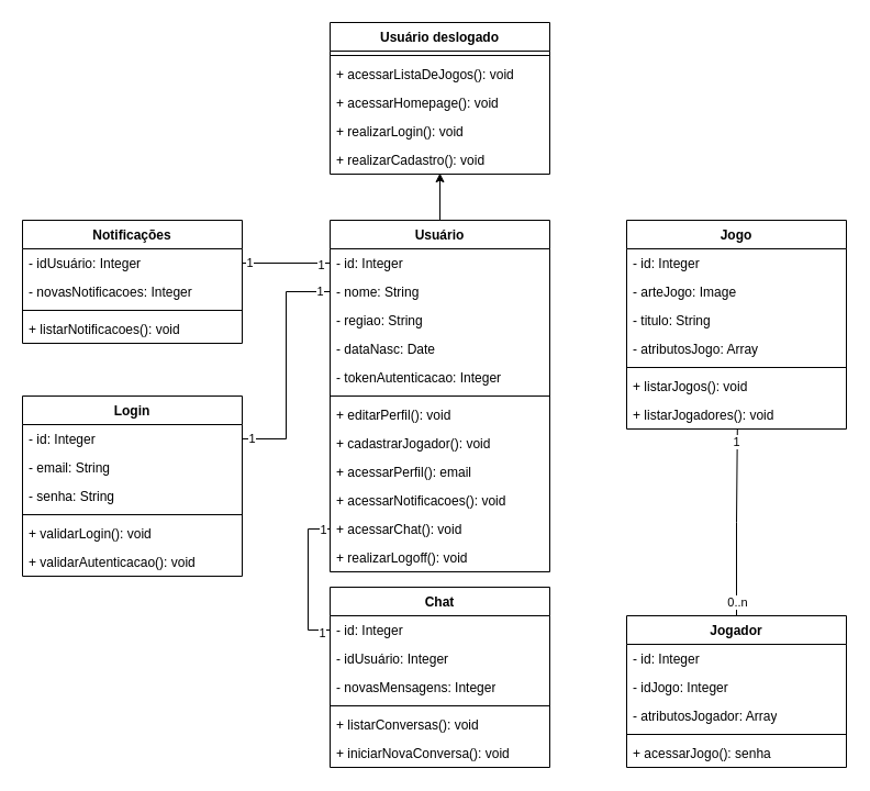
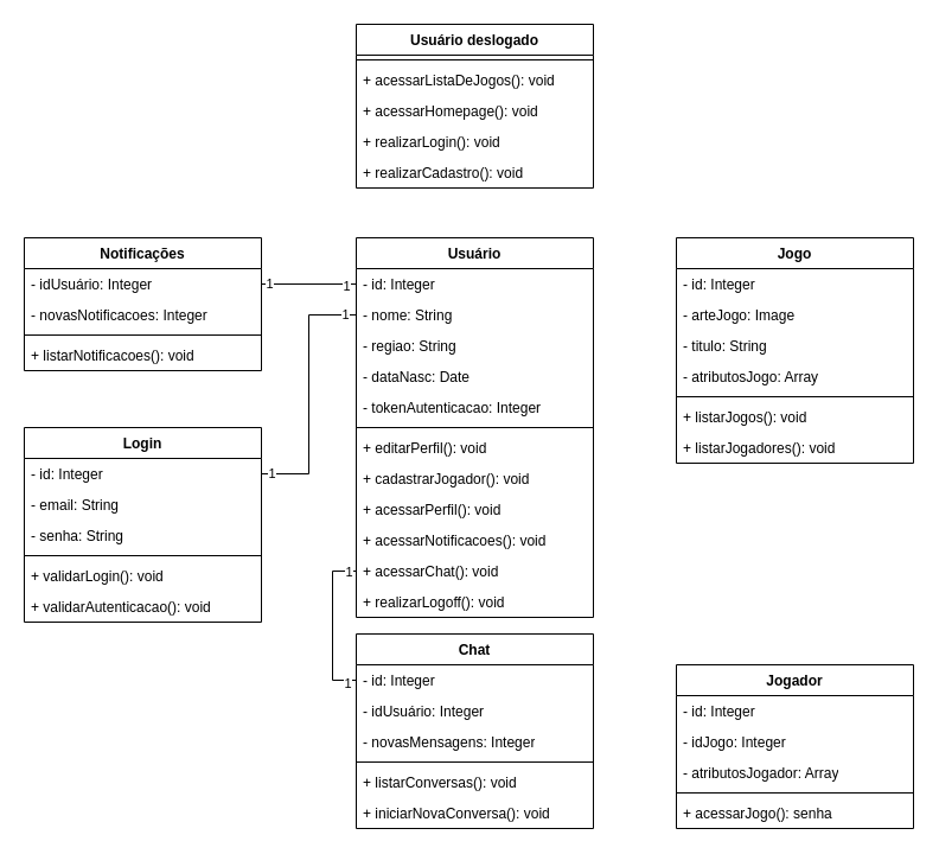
  <mxCell id="0" />
  <mxCell id="1" parent="0" />
  <mxCell id="2" value="Notificações" style="swimlane;fontStyle=1;align=center;verticalAlign=top;childLayout=stackLayout;horizontal=1;startSize=26;horizontalStack=0;resizeParent=1;resizeParentMax=0;resizeLast=0;collapsible=1;marginBottom=0;whiteSpace=wrap;html=1;" parent="1" vertex="1"><mxGeometry x="20" y="200" width="200" height="112" as="geometry" /></mxCell>
  <mxCell id="3" value="- idUsuário: Integer" style="text;strokeColor=none;fillColor=none;align=left;verticalAlign=top;spacingLeft=4;spacingRight=4;overflow=hidden;rotatable=0;points=[[0,0.5],[1,0.5]];portConstraint=eastwest;whiteSpace=wrap;html=1;" parent="2" vertex="1"><mxGeometry y="26" width="200" height="26" as="geometry" /></mxCell>
  <mxCell id="4" value="- novasNotificacoes: Integer" style="text;strokeColor=none;fillColor=none;align=left;verticalAlign=top;spacingLeft=4;spacingRight=4;overflow=hidden;rotatable=0;points=[[0,0.5],[1,0.5]];portConstraint=eastwest;whiteSpace=wrap;html=1;" parent="2" vertex="1"><mxGeometry y="52" width="200" height="26" as="geometry" /></mxCell>
  <mxCell id="5" value="" style="line;strokeWidth=1;fillColor=none;align=left;verticalAlign=middle;spacingTop=-1;spacingLeft=3;spacingRight=3;rotatable=0;labelPosition=right;points=[];portConstraint=eastwest;strokeColor=inherit;" parent="2" vertex="1"><mxGeometry y="78" width="200" height="8" as="geometry" /></mxCell>
  <mxCell id="6" value="+ listarNotificacoes(): void" style="text;strokeColor=none;fillColor=none;align=left;verticalAlign=top;spacingLeft=4;spacingRight=4;overflow=hidden;rotatable=0;points=[[0,0.5],[1,0.5]];portConstraint=eastwest;whiteSpace=wrap;html=1;" parent="2" vertex="1"><mxGeometry y="86" width="200" height="26" as="geometry" /></mxCell>
  <mxCell id="7" style="edgeStyle=orthogonalEdgeStyle;rounded=0;orthogonalLoop=1;jettySize=auto;html=1;exitX=0;exitY=0.5;exitDx=0;exitDy=0;entryX=0;entryY=0.5;entryDx=0;entryDy=0;endArrow=none;endFill=0;" edge="1" parent="1" source="11" target="37"><mxGeometry relative="1" as="geometry" /></mxCell>
  <mxCell id="8" value="1" style="edgeLabel;html=1;align=center;verticalAlign=middle;resizable=0;points=[];" vertex="1" connectable="0" parent="7"><mxGeometry x="-0.73" y="-1" relative="1" as="geometry"><mxPoint x="10" y="3" as="offset" /></mxGeometry></mxCell>
  <mxCell id="9" value="1" style="edgeLabel;html=1;align=center;verticalAlign=middle;resizable=0;points=[];" vertex="1" connectable="0" parent="7"><mxGeometry x="0.71" relative="1" as="geometry"><mxPoint x="12" as="offset" /></mxGeometry></mxCell>
  <mxCell id="10" value="Chat" style="swimlane;fontStyle=1;align=center;verticalAlign=top;childLayout=stackLayout;horizontal=1;startSize=26;horizontalStack=0;resizeParent=1;resizeParentMax=0;resizeLast=0;collapsible=1;marginBottom=0;whiteSpace=wrap;html=1;" parent="1" vertex="1"><mxGeometry x="300" y="534" width="200" height="164" as="geometry" /></mxCell>
  <mxCell id="11" value="- id: Integer" style="text;strokeColor=none;fillColor=none;align=left;verticalAlign=top;spacingLeft=4;spacingRight=4;overflow=hidden;rotatable=0;points=[[0,0.5],[1,0.5]];portConstraint=eastwest;whiteSpace=wrap;html=1;" parent="10" vertex="1"><mxGeometry y="26" width="200" height="26" as="geometry" /></mxCell>
  <mxCell id="12" value="- idUsuário: Integer" style="text;strokeColor=none;fillColor=none;align=left;verticalAlign=top;spacingLeft=4;spacingRight=4;overflow=hidden;rotatable=0;points=[[0,0.5],[1,0.5]];portConstraint=eastwest;whiteSpace=wrap;html=1;" parent="10" vertex="1"><mxGeometry y="52" width="200" height="26" as="geometry" /></mxCell>
  <mxCell id="13" value="- novasMensagens: Integer" style="text;strokeColor=none;fillColor=none;align=left;verticalAlign=top;spacingLeft=4;spacingRight=4;overflow=hidden;rotatable=0;points=[[0,0.5],[1,0.5]];portConstraint=eastwest;whiteSpace=wrap;html=1;" parent="10" vertex="1"><mxGeometry y="78" width="200" height="26" as="geometry" /></mxCell>
  <mxCell id="14" value="" style="line;strokeWidth=1;fillColor=none;align=left;verticalAlign=middle;spacingTop=-1;spacingLeft=3;spacingRight=3;rotatable=0;labelPosition=right;points=[];portConstraint=eastwest;strokeColor=inherit;" parent="10" vertex="1"><mxGeometry y="104" width="200" height="8" as="geometry" /></mxCell>
  <mxCell id="15" value="+ listarConversas(): void" style="text;strokeColor=none;fillColor=none;align=left;verticalAlign=top;spacingLeft=4;spacingRight=4;overflow=hidden;rotatable=0;points=[[0,0.5],[1,0.5]];portConstraint=eastwest;whiteSpace=wrap;html=1;" parent="10" vertex="1"><mxGeometry y="112" width="200" height="26" as="geometry" /></mxCell>
  <mxCell id="16" value="+ iniciarNovaConversa(): void" style="text;strokeColor=none;fillColor=none;align=left;verticalAlign=top;spacingLeft=4;spacingRight=4;overflow=hidden;rotatable=0;points=[[0,0.5],[1,0.5]];portConstraint=eastwest;whiteSpace=wrap;html=1;" parent="10" vertex="1"><mxGeometry y="138" width="200" height="26" as="geometry" /></mxCell>
  <mxCell id="17" value="Jogo" style="swimlane;fontStyle=1;align=center;verticalAlign=top;childLayout=stackLayout;horizontal=1;startSize=26;horizontalStack=0;resizeParent=1;resizeParentMax=0;resizeLast=0;collapsible=1;marginBottom=0;whiteSpace=wrap;html=1;" parent="1" vertex="1"><mxGeometry x="570" y="200" width="200" height="190" as="geometry" /></mxCell>
  <mxCell id="18" value="- id: Integer" style="text;strokeColor=none;fillColor=none;align=left;verticalAlign=top;spacingLeft=4;spacingRight=4;overflow=hidden;rotatable=0;points=[[0,0.5],[1,0.5]];portConstraint=eastwest;whiteSpace=wrap;html=1;" parent="17" vertex="1"><mxGeometry y="26" width="200" height="26" as="geometry" /></mxCell>
  <mxCell id="19" value="- arteJogo: Image" style="text;strokeColor=none;fillColor=none;align=left;verticalAlign=top;spacingLeft=4;spacingRight=4;overflow=hidden;rotatable=0;points=[[0,0.5],[1,0.5]];portConstraint=eastwest;whiteSpace=wrap;html=1;" parent="17" vertex="1"><mxGeometry y="52" width="200" height="26" as="geometry" /></mxCell>
  <mxCell id="20" value="- titulo: String" style="text;strokeColor=none;fillColor=none;align=left;verticalAlign=top;spacingLeft=4;spacingRight=4;overflow=hidden;rotatable=0;points=[[0,0.5],[1,0.5]];portConstraint=eastwest;whiteSpace=wrap;html=1;" parent="17" vertex="1"><mxGeometry y="78" width="200" height="26" as="geometry" /></mxCell>
  <mxCell id="21" value="- atributosJogo: Array" style="text;strokeColor=none;fillColor=none;align=left;verticalAlign=top;spacingLeft=4;spacingRight=4;overflow=hidden;rotatable=0;points=[[0,0.5],[1,0.5]];portConstraint=eastwest;whiteSpace=wrap;html=1;" vertex="1" parent="17"><mxGeometry y="104" width="200" height="26" as="geometry" /></mxCell>
  <mxCell id="22" value="" style="line;strokeWidth=1;fillColor=none;align=left;verticalAlign=middle;spacingTop=-1;spacingLeft=3;spacingRight=3;rotatable=0;labelPosition=right;points=[];portConstraint=eastwest;strokeColor=inherit;" parent="17" vertex="1"><mxGeometry y="130" width="200" height="8" as="geometry" /></mxCell>
  <mxCell id="23" value="+ listarJogos(): void" style="text;strokeColor=none;fillColor=none;align=left;verticalAlign=top;spacingLeft=4;spacingRight=4;overflow=hidden;rotatable=0;points=[[0,0.5],[1,0.5]];portConstraint=eastwest;whiteSpace=wrap;html=1;" parent="17" vertex="1"><mxGeometry y="138" width="200" height="26" as="geometry" /></mxCell>
  <mxCell id="24" value="+ listarJogadores(): void" style="text;strokeColor=none;fillColor=none;align=left;verticalAlign=top;spacingLeft=4;spacingRight=4;overflow=hidden;rotatable=0;points=[[0,0.5],[1,0.5]];portConstraint=eastwest;whiteSpace=wrap;html=1;" parent="17" vertex="1"><mxGeometry y="164" width="200" height="26" as="geometry" /></mxCell>
- <mxCell id="25" style="edgeStyle=orthogonalEdgeStyle;rounded=0;orthogonalLoop=1;jettySize=auto;html=1;exitX=0.5;exitY=0;exitDx=0;exitDy=0;entryX=0.5;entryY=0.966;entryDx=0;entryDy=0;entryPerimeter=0;" edge="1" parent="1" source="26" target="44"><mxGeometry relative="1" as="geometry" /></mxCell>
  <mxCell id="26" value="Usuário" style="swimlane;fontStyle=1;align=center;verticalAlign=top;childLayout=stackLayout;horizontal=1;startSize=26;horizontalStack=0;resizeParent=1;resizeParentMax=0;resizeLast=0;collapsible=1;marginBottom=0;whiteSpace=wrap;html=1;" parent="1" vertex="1"><mxGeometry x="300" y="200" width="200" height="320" as="geometry" /></mxCell>
  <mxCell id="27" value="- id: Integer" style="text;strokeColor=none;fillColor=none;align=left;verticalAlign=top;spacingLeft=4;spacingRight=4;overflow=hidden;rotatable=0;points=[[0,0.5],[1,0.5]];portConstraint=eastwest;whiteSpace=wrap;html=1;" parent="26" vertex="1"><mxGeometry y="26" width="200" height="26" as="geometry" /></mxCell>
  <mxCell id="28" value="- nome: String" style="text;strokeColor=none;fillColor=none;align=left;verticalAlign=top;spacingLeft=4;spacingRight=4;overflow=hidden;rotatable=0;points=[[0,0.5],[1,0.5]];portConstraint=eastwest;whiteSpace=wrap;html=1;" parent="26" vertex="1"><mxGeometry y="52" width="200" height="26" as="geometry" /></mxCell>
  <mxCell id="29" value="- regiao: String" style="text;strokeColor=none;fillColor=none;align=left;verticalAlign=top;spacingLeft=4;spacingRight=4;overflow=hidden;rotatable=0;points=[[0,0.5],[1,0.5]];portConstraint=eastwest;whiteSpace=wrap;html=1;" parent="26" vertex="1"><mxGeometry y="78" width="200" height="26" as="geometry" /></mxCell>
  <mxCell id="30" value="- dataNasc: Date" style="text;strokeColor=none;fillColor=none;align=left;verticalAlign=top;spacingLeft=4;spacingRight=4;overflow=hidden;rotatable=0;points=[[0,0.5],[1,0.5]];portConstraint=eastwest;whiteSpace=wrap;html=1;" parent="26" vertex="1"><mxGeometry y="104" width="200" height="26" as="geometry" /></mxCell>
  <mxCell id="31" value="- tokenAutenticacao: Integer" style="text;strokeColor=none;fillColor=none;align=left;verticalAlign=top;spacingLeft=4;spacingRight=4;overflow=hidden;rotatable=0;points=[[0,0.5],[1,0.5]];portConstraint=eastwest;whiteSpace=wrap;html=1;" vertex="1" parent="26"><mxGeometry y="130" width="200" height="26" as="geometry" /></mxCell>
  <mxCell id="32" value="" style="line;strokeWidth=1;fillColor=none;align=left;verticalAlign=middle;spacingTop=-1;spacingLeft=3;spacingRight=3;rotatable=0;labelPosition=right;points=[];portConstraint=eastwest;strokeColor=inherit;" parent="26" vertex="1"><mxGeometry y="156" width="200" height="8" as="geometry" /></mxCell>
  <mxCell id="33" value="+ editarPerfil(): void" style="text;strokeColor=none;fillColor=none;align=left;verticalAlign=top;spacingLeft=4;spacingRight=4;overflow=hidden;rotatable=0;points=[[0,0.5],[1,0.5]];portConstraint=eastwest;whiteSpace=wrap;html=1;" parent="26" vertex="1"><mxGeometry y="164" width="200" height="26" as="geometry" /></mxCell>
  <mxCell id="34" value="+ cadastrarJogador(): void" style="text;strokeColor=none;fillColor=none;align=left;verticalAlign=top;spacingLeft=4;spacingRight=4;overflow=hidden;rotatable=0;points=[[0,0.5],[1,0.5]];portConstraint=eastwest;whiteSpace=wrap;html=1;" parent="26" vertex="1"><mxGeometry y="190" width="200" height="26" as="geometry" /></mxCell>
- <mxCell id="35" value="+ acessarPerfil(): email" style="text;strokeColor=none;fillColor=none;align=left;verticalAlign=top;spacingLeft=4;spacingRight=4;overflow=hidden;rotatable=0;points=[[0,0.5],[1,0.5]];portConstraint=eastwest;whiteSpace=wrap;html=1;" parent="26" vertex="1"><mxGeometry y="216" width="200" height="26" as="geometry" /></mxCell>
+ <mxCell id="35" value="+ acessarPerfil(): void" style="text;strokeColor=none;fillColor=none;align=left;verticalAlign=top;spacingLeft=4;spacingRight=4;overflow=hidden;rotatable=0;points=[[0,0.5],[1,0.5]];portConstraint=eastwest;whiteSpace=wrap;html=1;" parent="26" vertex="1"><mxGeometry y="216" width="200" height="26" as="geometry" /></mxCell>
  <mxCell id="36" value="+ acessarNotificacoes(): void" style="text;strokeColor=none;fillColor=none;align=left;verticalAlign=top;spacingLeft=4;spacingRight=4;overflow=hidden;rotatable=0;points=[[0,0.5],[1,0.5]];portConstraint=eastwest;whiteSpace=wrap;html=1;" parent="26" vertex="1"><mxGeometry y="242" width="200" height="26" as="geometry" /></mxCell>
  <mxCell id="37" value="+ acessarChat(): void" style="text;strokeColor=none;fillColor=none;align=left;verticalAlign=top;spacingLeft=4;spacingRight=4;overflow=hidden;rotatable=0;points=[[0,0.5],[1,0.5]];portConstraint=eastwest;whiteSpace=wrap;html=1;" parent="26" vertex="1"><mxGeometry y="268" width="200" height="26" as="geometry" /></mxCell>
  <mxCell id="38" value="+ realizarLogoff(): void" style="text;strokeColor=none;fillColor=none;align=left;verticalAlign=top;spacingLeft=4;spacingRight=4;overflow=hidden;rotatable=0;points=[[0,0.5],[1,0.5]];portConstraint=eastwest;whiteSpace=wrap;html=1;" parent="26" vertex="1"><mxGeometry y="294" width="200" height="26" as="geometry" /></mxCell>
  <mxCell id="39" value="Usuário deslogado" style="swimlane;fontStyle=1;align=center;verticalAlign=top;childLayout=stackLayout;horizontal=1;startSize=26;horizontalStack=0;resizeParent=1;resizeParentMax=0;resizeLast=0;collapsible=1;marginBottom=0;whiteSpace=wrap;html=1;" parent="1" vertex="1"><mxGeometry x="300" y="20" width="200" height="138" as="geometry" /></mxCell>
  <mxCell id="40" value="" style="line;strokeWidth=1;fillColor=none;align=left;verticalAlign=middle;spacingTop=-1;spacingLeft=3;spacingRight=3;rotatable=0;labelPosition=right;points=[];portConstraint=eastwest;strokeColor=inherit;" parent="39" vertex="1"><mxGeometry y="26" width="200" height="8" as="geometry" /></mxCell>
  <mxCell id="41" value="+ acessarListaDeJogos(): void" style="text;strokeColor=none;fillColor=none;align=left;verticalAlign=top;spacingLeft=4;spacingRight=4;overflow=hidden;rotatable=0;points=[[0,0.5],[1,0.5]];portConstraint=eastwest;whiteSpace=wrap;html=1;" parent="39" vertex="1"><mxGeometry y="34" width="200" height="26" as="geometry" /></mxCell>
  <mxCell id="42" value="+ acessarHomepage(): void" style="text;strokeColor=none;fillColor=none;align=left;verticalAlign=top;spacingLeft=4;spacingRight=4;overflow=hidden;rotatable=0;points=[[0,0.5],[1,0.5]];portConstraint=eastwest;whiteSpace=wrap;html=1;" parent="39" vertex="1"><mxGeometry y="60" width="200" height="26" as="geometry" /></mxCell>
  <mxCell id="43" value="+ realizarLogin(): void" style="text;strokeColor=none;fillColor=none;align=left;verticalAlign=top;spacingLeft=4;spacingRight=4;overflow=hidden;rotatable=0;points=[[0,0.5],[1,0.5]];portConstraint=eastwest;whiteSpace=wrap;html=1;" parent="39" vertex="1"><mxGeometry y="86" width="200" height="26" as="geometry" /></mxCell>
  <mxCell id="44" value="+ realizarCadastro(): void" style="text;strokeColor=none;fillColor=none;align=left;verticalAlign=top;spacingLeft=4;spacingRight=4;overflow=hidden;rotatable=0;points=[[0,0.5],[1,0.5]];portConstraint=eastwest;whiteSpace=wrap;html=1;" parent="39" vertex="1"><mxGeometry y="112" width="200" height="26" as="geometry" /></mxCell>
  <mxCell id="45" value="Login" style="swimlane;fontStyle=1;align=center;verticalAlign=top;childLayout=stackLayout;horizontal=1;startSize=26;horizontalStack=0;resizeParent=1;resizeParentMax=0;resizeLast=0;collapsible=1;marginBottom=0;whiteSpace=wrap;html=1;" parent="1" vertex="1"><mxGeometry x="20" y="360" width="200" height="164" as="geometry" /></mxCell>
  <mxCell id="46" value="- id: Integer" style="text;strokeColor=none;fillColor=none;align=left;verticalAlign=top;spacingLeft=4;spacingRight=4;overflow=hidden;rotatable=0;points=[[0,0.5],[1,0.5]];portConstraint=eastwest;whiteSpace=wrap;html=1;" parent="45" vertex="1"><mxGeometry y="26" width="200" height="26" as="geometry" /></mxCell>
  <mxCell id="47" value="- email: String" style="text;strokeColor=none;fillColor=none;align=left;verticalAlign=top;spacingLeft=4;spacingRight=4;overflow=hidden;rotatable=0;points=[[0,0.5],[1,0.5]];portConstraint=eastwest;whiteSpace=wrap;html=1;" parent="45" vertex="1"><mxGeometry y="52" width="200" height="26" as="geometry" /></mxCell>
  <mxCell id="48" value="- senha: String" style="text;strokeColor=none;fillColor=none;align=left;verticalAlign=top;spacingLeft=4;spacingRight=4;overflow=hidden;rotatable=0;points=[[0,0.5],[1,0.5]];portConstraint=eastwest;whiteSpace=wrap;html=1;" parent="45" vertex="1"><mxGeometry y="78" width="200" height="26" as="geometry" /></mxCell>
  <mxCell id="49" value="" style="line;strokeWidth=1;fillColor=none;align=left;verticalAlign=middle;spacingTop=-1;spacingLeft=3;spacingRight=3;rotatable=0;labelPosition=right;points=[];portConstraint=eastwest;strokeColor=inherit;" parent="45" vertex="1"><mxGeometry y="104" width="200" height="8" as="geometry" /></mxCell>
  <mxCell id="50" value="+ validarLogin(): void" style="text;strokeColor=none;fillColor=none;align=left;verticalAlign=top;spacingLeft=4;spacingRight=4;overflow=hidden;rotatable=0;points=[[0,0.5],[1,0.5]];portConstraint=eastwest;whiteSpace=wrap;html=1;" parent="45" vertex="1"><mxGeometry y="112" width="200" height="26" as="geometry" /></mxCell>
  <mxCell id="51" value="+ validarAutenticacao(): void" style="text;strokeColor=none;fillColor=none;align=left;verticalAlign=top;spacingLeft=4;spacingRight=4;overflow=hidden;rotatable=0;points=[[0,0.5],[1,0.5]];portConstraint=eastwest;whiteSpace=wrap;html=1;" parent="45" vertex="1"><mxGeometry y="138" width="200" height="26" as="geometry" /></mxCell>
  <mxCell id="52" style="rounded=0;orthogonalLoop=1;jettySize=auto;html=1;exitX=1;exitY=0.5;exitDx=0;exitDy=0;entryX=0;entryY=0.5;entryDx=0;entryDy=0;endArrow=none;endFill=0;" edge="1" parent="1" source="3" target="27"><mxGeometry relative="1" as="geometry" /></mxCell>
  <mxCell id="53" value="1" style="edgeLabel;html=1;align=center;verticalAlign=middle;resizable=0;points=[];" vertex="1" connectable="0" parent="52"><mxGeometry x="-0.738" y="-1" relative="1" as="geometry"><mxPoint x="-4" y="-2" as="offset" /></mxGeometry></mxCell>
  <mxCell id="54" value="1" style="edgeLabel;html=1;align=center;verticalAlign=middle;resizable=0;points=[];" vertex="1" connectable="0" parent="52"><mxGeometry x="0.775" y="-1" relative="1" as="geometry"><mxPoint as="offset" /></mxGeometry></mxCell>
  <mxCell id="55" style="edgeStyle=orthogonalEdgeStyle;rounded=0;orthogonalLoop=1;jettySize=auto;html=1;exitX=1;exitY=0.5;exitDx=0;exitDy=0;entryX=0;entryY=0.5;entryDx=0;entryDy=0;endArrow=none;endFill=0;" edge="1" parent="1" source="46" target="28"><mxGeometry relative="1" as="geometry" /></mxCell>
  <mxCell id="56" value="1" style="edgeLabel;html=1;align=center;verticalAlign=middle;resizable=0;points=[];" vertex="1" connectable="0" parent="55"><mxGeometry x="-0.891" relative="1" as="geometry"><mxPoint x="-4" y="-1" as="offset" /></mxGeometry></mxCell>
  <mxCell id="57" value="1" style="edgeLabel;html=1;align=center;verticalAlign=middle;resizable=0;points=[];" vertex="1" connectable="0" parent="55"><mxGeometry x="0.909" y="1" relative="1" as="geometry"><mxPoint as="offset" /></mxGeometry></mxCell>
- <mxCell id="58" style="edgeStyle=orthogonalEdgeStyle;rounded=0;orthogonalLoop=1;jettySize=auto;html=1;exitX=0.5;exitY=0;exitDx=0;exitDy=0;endArrow=none;endFill=0;entryX=0.504;entryY=0.987;entryDx=0;entryDy=0;entryPerimeter=0;" edge="1" parent="1" source="61" target="24"><mxGeometry relative="1" as="geometry"><mxPoint x="673" y="522" as="targetPoint" /></mxGeometry></mxCell>
- <mxCell id="59" value="1" style="edgeLabel;html=1;align=center;verticalAlign=middle;resizable=0;points=[];" vertex="1" connectable="0" parent="58"><mxGeometry x="0.888" y="-1" relative="1" as="geometry"><mxPoint x="-2" y="3" as="offset" /></mxGeometry></mxCell>
- <mxCell id="60" value="0..n" style="edgeLabel;html=1;align=center;verticalAlign=middle;resizable=0;points=[];" vertex="1" connectable="0" parent="58"><mxGeometry x="-0.855" relative="1" as="geometry"><mxPoint y="-1" as="offset" /></mxGeometry></mxCell>
  <mxCell id="61" value="Jogador" style="swimlane;fontStyle=1;align=center;verticalAlign=top;childLayout=stackLayout;horizontal=1;startSize=26;horizontalStack=0;resizeParent=1;resizeParentMax=0;resizeLast=0;collapsible=1;marginBottom=0;whiteSpace=wrap;html=1;" vertex="1" parent="1"><mxGeometry x="570" y="560" width="200" height="138" as="geometry" /></mxCell>
  <mxCell id="62" value="- id: Integer" style="text;strokeColor=none;fillColor=none;align=left;verticalAlign=top;spacingLeft=4;spacingRight=4;overflow=hidden;rotatable=0;points=[[0,0.5],[1,0.5]];portConstraint=eastwest;whiteSpace=wrap;html=1;" vertex="1" parent="61"><mxGeometry y="26" width="200" height="26" as="geometry" /></mxCell>
  <mxCell id="63" value="- idJogo: Integer" style="text;strokeColor=none;fillColor=none;align=left;verticalAlign=top;spacingLeft=4;spacingRight=4;overflow=hidden;rotatable=0;points=[[0,0.5],[1,0.5]];portConstraint=eastwest;whiteSpace=wrap;html=1;" vertex="1" parent="61"><mxGeometry y="52" width="200" height="26" as="geometry" /></mxCell>
  <mxCell id="64" value="- atributosJogador: Array" style="text;strokeColor=none;fillColor=none;align=left;verticalAlign=top;spacingLeft=4;spacingRight=4;overflow=hidden;rotatable=0;points=[[0,0.5],[1,0.5]];portConstraint=eastwest;whiteSpace=wrap;html=1;" vertex="1" parent="61"><mxGeometry y="78" width="200" height="26" as="geometry" /></mxCell>
  <mxCell id="65" value="" style="line;strokeWidth=1;fillColor=none;align=left;verticalAlign=middle;spacingTop=-1;spacingLeft=3;spacingRight=3;rotatable=0;labelPosition=right;points=[];portConstraint=eastwest;strokeColor=inherit;" vertex="1" parent="61"><mxGeometry y="104" width="200" height="8" as="geometry" /></mxCell>
  <mxCell id="66" value="+ acessarJogo(): senha" style="text;strokeColor=none;fillColor=none;align=left;verticalAlign=top;spacingLeft=4;spacingRight=4;overflow=hidden;rotatable=0;points=[[0,0.5],[1,0.5]];portConstraint=eastwest;whiteSpace=wrap;html=1;" vertex="1" parent="61"><mxGeometry y="112" width="200" height="26" as="geometry" /></mxCell>
